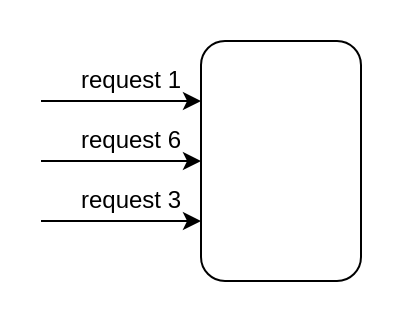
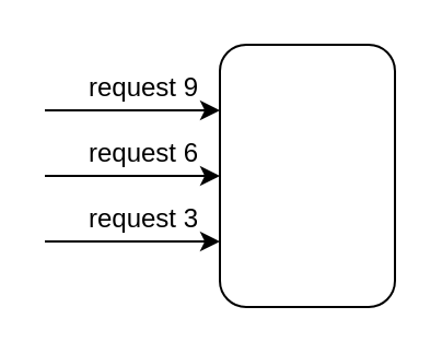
  <mxCell id="0" />
  <mxCell id="1" parent="0" />
  <mxCell id="2" value="" style="rounded=1;whiteSpace=wrap;html=1;" vertex="1" parent="1"><mxGeometry x="100" y="20" width="80" height="120" as="geometry" /></mxCell>
  <mxCell id="3" value="" style="endArrow=classic;html=1;rounded=0;" edge="1" parent="1"><mxGeometry width="50" height="50" relative="1" as="geometry"><mxPoint x="20" y="50" as="sourcePoint" /><mxPoint x="100" y="50" as="targetPoint" /></mxGeometry></mxCell>
- <mxCell id="4" value="request 1" style="text;html=1;align=center;verticalAlign=middle;resizable=0;points=[];autosize=1;strokeColor=none;fillColor=none;" vertex="1" parent="1"><mxGeometry x="30" y="30" width="70" height="20" as="geometry" /></mxCell>
+ <mxCell id="4" value="request 9" style="text;html=1;align=center;verticalAlign=middle;resizable=0;points=[];autosize=1;strokeColor=none;fillColor=none;" vertex="1" parent="1"><mxGeometry x="30" y="30" width="70" height="20" as="geometry" /></mxCell>
  <mxCell id="5" value="" style="endArrow=classic;html=1;rounded=0;" edge="1" parent="1"><mxGeometry width="50" height="50" relative="1" as="geometry"><mxPoint x="20" y="80" as="sourcePoint" /><mxPoint x="100" y="80" as="targetPoint" /></mxGeometry></mxCell>
  <mxCell id="6" value="request 6" style="text;html=1;align=center;verticalAlign=middle;resizable=0;points=[];autosize=1;strokeColor=none;fillColor=none;" vertex="1" parent="1"><mxGeometry x="30" y="60" width="70" height="20" as="geometry" /></mxCell>
  <mxCell id="7" value="" style="endArrow=classic;html=1;rounded=0;" edge="1" parent="1"><mxGeometry width="50" height="50" relative="1" as="geometry"><mxPoint x="20" y="110" as="sourcePoint" /><mxPoint x="100" y="110" as="targetPoint" /></mxGeometry></mxCell>
  <mxCell id="8" value="request 3" style="text;html=1;align=center;verticalAlign=middle;resizable=0;points=[];autosize=1;strokeColor=none;fillColor=none;" vertex="1" parent="1"><mxGeometry x="30" y="90" width="70" height="20" as="geometry" /></mxCell>
